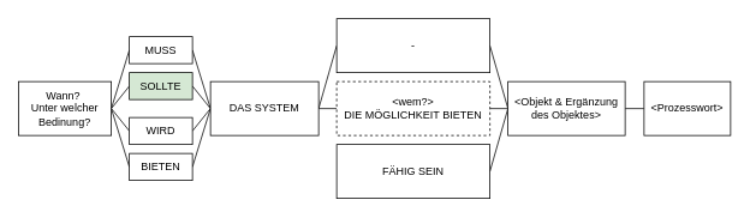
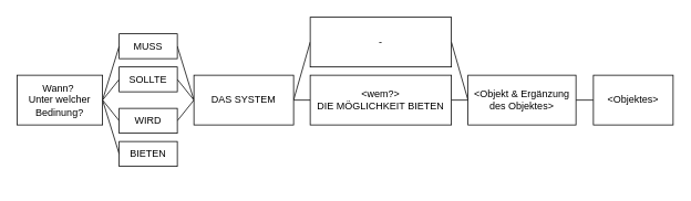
  <mxCell id="0" />
  <mxCell id="1" parent="0" />
  <mxCell id="2" style="rounded=0;orthogonalLoop=1;jettySize=auto;html=1;exitX=1;exitY=0.5;exitDx=0;exitDy=0;entryX=0;entryY=0.5;entryDx=0;entryDy=0;endArrow=none;endFill=0;" edge="1" parent="1" source="6" target="8"><mxGeometry relative="1" as="geometry" /></mxCell>
  <mxCell id="3" style="edgeStyle=none;rounded=0;orthogonalLoop=1;jettySize=auto;html=1;exitX=1;exitY=0.5;exitDx=0;exitDy=0;entryX=0;entryY=0.5;entryDx=0;entryDy=0;endArrow=none;endFill=0;" edge="1" parent="1" source="6" target="10"><mxGeometry relative="1" as="geometry" /></mxCell>
  <mxCell id="4" style="edgeStyle=none;rounded=0;orthogonalLoop=1;jettySize=auto;html=1;exitX=1;exitY=0.5;exitDx=0;exitDy=0;entryX=0;entryY=0.5;entryDx=0;entryDy=0;endArrow=none;endFill=0;" edge="1" parent="1" source="6" target="12"><mxGeometry relative="1" as="geometry" /></mxCell>
  <mxCell id="5" style="edgeStyle=none;rounded=0;orthogonalLoop=1;jettySize=auto;html=1;exitX=1;exitY=0.5;exitDx=0;exitDy=0;entryX=0;entryY=0.5;entryDx=0;entryDy=0;endArrow=none;endFill=0;" edge="1" parent="1" source="6" target="14"><mxGeometry relative="1" as="geometry" /></mxCell>
  <mxCell id="6" value="Wann?&amp;nbsp;&lt;br&gt;Unter welcher Bedinung?" style="rounded=0;whiteSpace=wrap;html=1;" vertex="1" parent="1"><mxGeometry x="20" y="90" width="103" height="60" as="geometry" /></mxCell>
  <mxCell id="7" style="edgeStyle=none;rounded=0;orthogonalLoop=1;jettySize=auto;html=1;exitX=1;exitY=0.5;exitDx=0;exitDy=0;entryX=0;entryY=0.5;entryDx=0;entryDy=0;endArrow=none;endFill=0;" edge="1" parent="1" source="8" target="17"><mxGeometry relative="1" as="geometry" /></mxCell>
  <mxCell id="8" value="MUSS" style="rounded=0;whiteSpace=wrap;html=1;" vertex="1" parent="1"><mxGeometry x="143" y="40" width="70" height="30" as="geometry" /></mxCell>
  <mxCell id="9" style="edgeStyle=none;rounded=0;orthogonalLoop=1;jettySize=auto;html=1;exitX=1;exitY=0.5;exitDx=0;exitDy=0;entryX=0;entryY=0.5;entryDx=0;entryDy=0;endArrow=none;endFill=0;" edge="1" parent="1" source="10" target="17"><mxGeometry relative="1" as="geometry" /></mxCell>
- <mxCell id="10" value="SOLLTE" style="rounded=0;whiteSpace=wrap;html=1;fillColor=#d5e8d4;" vertex="1" parent="1"><mxGeometry x="143" y="80" width="70" height="30" as="geometry" /></mxCell>
+ <mxCell id="10" value="SOLLTE" style="rounded=0;whiteSpace=wrap;html=1;" vertex="1" parent="1"><mxGeometry x="143" y="80" width="70" height="30" as="geometry" /></mxCell>
  <mxCell id="11" style="edgeStyle=none;rounded=0;orthogonalLoop=1;jettySize=auto;html=1;exitX=1;exitY=0.5;exitDx=0;exitDy=0;entryX=0;entryY=0.5;entryDx=0;entryDy=0;endArrow=none;endFill=0;" edge="1" parent="1" source="12" target="17"><mxGeometry relative="1" as="geometry" /></mxCell>
  <mxCell id="12" value="WIRD" style="rounded=0;whiteSpace=wrap;html=1;" vertex="1" parent="1"><mxGeometry x="143" y="130" width="70" height="30" as="geometry" /></mxCell>
- <mxCell id="13" style="edgeStyle=none;rounded=0;orthogonalLoop=1;jettySize=auto;html=1;exitX=1;exitY=0.5;exitDx=0;exitDy=0;entryX=0;entryY=0.5;entryDx=0;entryDy=0;endArrow=none;endFill=0;" edge="1" parent="1" source="14" target="17"><mxGeometry relative="1" as="geometry" /></mxCell>
  <mxCell id="14" value="BIETEN" style="rounded=0;whiteSpace=wrap;html=1;" vertex="1" parent="1"><mxGeometry x="143" y="170" width="70" height="30" as="geometry" /></mxCell>
  <mxCell id="15" style="edgeStyle=none;rounded=0;orthogonalLoop=1;jettySize=auto;html=1;exitX=1;exitY=0.5;exitDx=0;exitDy=0;entryX=0;entryY=0.5;entryDx=0;entryDy=0;endArrow=none;endFill=0;" edge="1" parent="1" source="17" target="21"><mxGeometry relative="1" as="geometry" /></mxCell>
  <mxCell id="16" style="edgeStyle=none;rounded=0;orthogonalLoop=1;jettySize=auto;html=1;exitX=1;exitY=0.5;exitDx=0;exitDy=0;entryX=0;entryY=0.5;entryDx=0;entryDy=0;endArrow=none;endFill=0;" edge="1" parent="1" source="17" target="19"><mxGeometry relative="1" as="geometry" /></mxCell>
  <mxCell id="17" value="DAS SYSTEM" style="rounded=0;whiteSpace=wrap;html=1;" vertex="1" parent="1"><mxGeometry x="233" y="90" width="120" height="60" as="geometry" /></mxCell>
  <mxCell id="18" style="edgeStyle=none;rounded=0;orthogonalLoop=1;jettySize=auto;html=1;exitX=1;exitY=0.5;exitDx=0;exitDy=0;entryX=0;entryY=0.5;entryDx=0;entryDy=0;endArrow=none;endFill=0;" edge="1" parent="1" source="19" target="25"><mxGeometry relative="1" as="geometry" /></mxCell>
- <mxCell id="19" value="&amp;lt;wem?&amp;gt;&lt;br&gt;DIE MÖGLICHKEIT BIETEN" style="rounded=0;whiteSpace=wrap;html=1;dashed=1;" vertex="1" parent="1"><mxGeometry x="373" y="90" width="170" height="60" as="geometry" /></mxCell>
+ <mxCell id="19" value="&amp;lt;wem?&amp;gt;&lt;br&gt;DIE MÖGLICHKEIT BIETEN" style="rounded=0;whiteSpace=wrap;html=1;" vertex="1" parent="1"><mxGeometry x="373" y="90" width="170" height="60" as="geometry" /></mxCell>
  <mxCell id="20" style="edgeStyle=none;rounded=0;orthogonalLoop=1;jettySize=auto;html=1;exitX=1;exitY=0.5;exitDx=0;exitDy=0;entryX=0;entryY=0.5;entryDx=0;entryDy=0;endArrow=none;endFill=0;" edge="1" parent="1" source="21" target="25"><mxGeometry relative="1" as="geometry" /></mxCell>
  <mxCell id="21" value="-" style="rounded=0;whiteSpace=wrap;html=1;" vertex="1" parent="1"><mxGeometry x="373" y="20" width="170" height="60" as="geometry" /></mxCell>
- <mxCell id="22" style="edgeStyle=none;rounded=0;orthogonalLoop=1;jettySize=auto;html=1;exitX=1;exitY=0.5;exitDx=0;exitDy=0;entryX=0;entryY=0.5;entryDx=0;entryDy=0;endArrow=none;endFill=0;" edge="1" parent="1" source="23" target="25"><mxGeometry relative="1" as="geometry" /></mxCell>
- <mxCell id="23" value="FÄHIG SEIN" style="rounded=0;whiteSpace=wrap;html=1;" vertex="1" parent="1"><mxGeometry x="373" y="160" width="170" height="60" as="geometry" /></mxCell>
  <mxCell id="24" style="edgeStyle=none;rounded=0;orthogonalLoop=1;jettySize=auto;html=1;exitX=1;exitY=0.5;exitDx=0;exitDy=0;entryX=0;entryY=0.5;entryDx=0;entryDy=0;endArrow=none;endFill=0;" edge="1" parent="1" source="25" target="26"><mxGeometry relative="1" as="geometry" /></mxCell>
  <mxCell id="25" value="&amp;lt;Objekt &amp;amp; Ergänzung des Objektes&amp;gt;" style="rounded=0;whiteSpace=wrap;html=1;" vertex="1" parent="1"><mxGeometry x="563" y="90" width="130" height="60" as="geometry" /></mxCell>
- <mxCell id="26" value="&amp;lt;Prozesswort&amp;gt;" style="rounded=0;whiteSpace=wrap;html=1;" vertex="1" parent="1"><mxGeometry x="714" y="90" width="96" height="60" as="geometry" /></mxCell>
+ <mxCell id="26" value="&amp;lt;Objektes&amp;gt;" style="rounded=0;whiteSpace=wrap;html=1;" vertex="1" parent="1"><mxGeometry x="714" y="90" width="96" height="60" as="geometry" /></mxCell>
  <mxCell id="27" style="edgeStyle=none;rounded=0;orthogonalLoop=1;jettySize=auto;html=1;exitX=1;exitY=0.5;exitDx=0;exitDy=0;endArrow=none;endFill=0;" edge="1" parent="1" source="26" target="26"><mxGeometry relative="1" as="geometry" /></mxCell>
